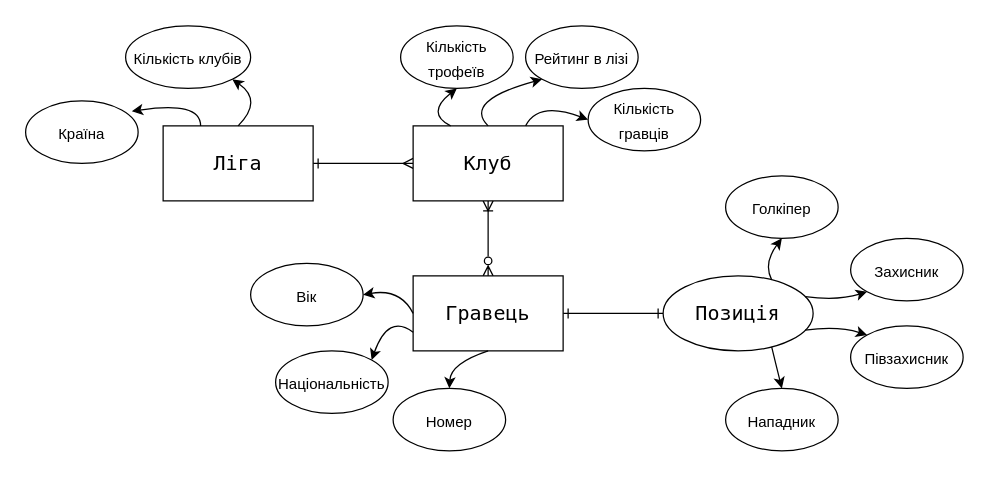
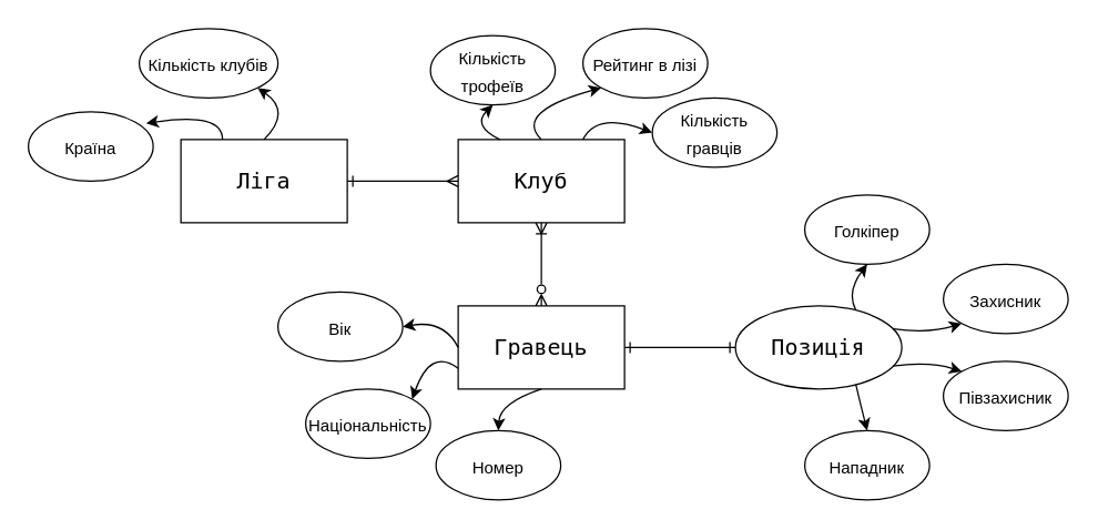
  <mxCell id="0" />
  <mxCell id="1" parent="0" />
  <mxCell id="2" style="edgeStyle=orthogonalEdgeStyle;rounded=0;orthogonalLoop=1;jettySize=auto;html=1;exitX=1;exitY=0.5;exitDx=0;exitDy=0;entryX=0;entryY=0.5;entryDx=0;entryDy=0;fontSize=12;strokeColor=default;endArrow=ERmany;endFill=0;startArrow=ERone;startFill=0;" parent="1" source="3" target="5" edge="1"><mxGeometry relative="1" as="geometry" /></mxCell>
  <mxCell id="3" value="&lt;pre style=&quot;&quot;&gt;&lt;font style=&quot;font-size: 16px;&quot;&gt;Ліга&lt;/font&gt;&lt;/pre&gt;" style="rounded=0;whiteSpace=wrap;html=1;" parent="1" vertex="1"><mxGeometry x="130" y="100" width="120" height="60" as="geometry" /></mxCell>
  <mxCell id="4" style="edgeStyle=orthogonalEdgeStyle;rounded=0;orthogonalLoop=1;jettySize=auto;html=1;exitX=0.5;exitY=1;exitDx=0;exitDy=0;entryX=0.5;entryY=0;entryDx=0;entryDy=0;fontSize=12;startArrow=ERoneToMany;startFill=0;endArrow=ERzeroToMany;endFill=0;" parent="1" source="5" target="7" edge="1"><mxGeometry relative="1" as="geometry" /></mxCell>
  <mxCell id="5" value="&lt;pre style=&quot;&quot;&gt;&lt;font style=&quot;font-size: 16px;&quot;&gt;Клуб&lt;/font&gt;&lt;/pre&gt;" style="rounded=0;whiteSpace=wrap;html=1;" parent="1" vertex="1"><mxGeometry x="330" y="100" width="120" height="60" as="geometry" /></mxCell>
  <mxCell id="6" style="edgeStyle=orthogonalEdgeStyle;rounded=0;orthogonalLoop=1;jettySize=auto;html=1;exitX=1;exitY=0.5;exitDx=0;exitDy=0;entryX=0;entryY=0.5;entryDx=0;entryDy=0;fontSize=12;startArrow=ERone;startFill=0;endArrow=ERone;endFill=0;" parent="1" source="7" target="8" edge="1"><mxGeometry relative="1" as="geometry" /></mxCell>
  <mxCell id="7" value="&lt;pre style=&quot;&quot;&gt;&lt;font style=&quot;font-size: 16px;&quot;&gt;Гравець&lt;/font&gt;&lt;/pre&gt;" style="rounded=0;whiteSpace=wrap;html=1;" parent="1" vertex="1"><mxGeometry x="330" y="220" width="120" height="60" as="geometry" /></mxCell>
  <mxCell id="8" value="&lt;pre style=&quot;&quot;&gt;&lt;font style=&quot;font-size: 16px;&quot;&gt;Позиція&lt;/font&gt;&lt;/pre&gt;" style="ellipse;whiteSpace=wrap;html=1;" parent="1" vertex="1"><mxGeometry x="530" y="220" width="120" height="60" as="geometry" /></mxCell>
  <mxCell id="9" value="&lt;font style=&quot;font-size: 12px;&quot;&gt;Рейтинг в лізі&lt;/font&gt;" style="ellipse;whiteSpace=wrap;html=1;fontSize=16;" parent="1" vertex="1"><mxGeometry x="420" y="20" width="90" height="50" as="geometry" /></mxCell>
  <mxCell id="10" value="&lt;font style=&quot;font-size: 12px;&quot;&gt;Кількість клубів&lt;/font&gt;" style="ellipse;whiteSpace=wrap;html=1;fontSize=16;" parent="1" vertex="1"><mxGeometry x="100" y="20" width="100" height="50" as="geometry" /></mxCell>
  <mxCell id="11" value="&lt;font style=&quot;font-size: 12px;&quot;&gt;Вік&lt;/font&gt;" style="ellipse;whiteSpace=wrap;html=1;fontSize=16;" parent="1" vertex="1"><mxGeometry x="200" y="210" width="90" height="50" as="geometry" /></mxCell>
  <mxCell id="12" value="&lt;span style=&quot;font-size: 12px;&quot;&gt;Національність&lt;/span&gt;" style="ellipse;whiteSpace=wrap;html=1;fontSize=16;" parent="1" vertex="1"><mxGeometry x="220" y="280" width="90" height="50" as="geometry" /></mxCell>
  <mxCell id="13" value="&lt;font style=&quot;font-size: 12px;&quot;&gt;Країна&lt;/font&gt;" style="ellipse;whiteSpace=wrap;html=1;fontSize=16;" parent="1" vertex="1"><mxGeometry x="20" y="80" width="90" height="50" as="geometry" /></mxCell>
  <mxCell id="14" value="&lt;span style=&quot;font-size: 12px;&quot;&gt;Номер&lt;/span&gt;" style="ellipse;whiteSpace=wrap;html=1;fontSize=16;" parent="1" vertex="1"><mxGeometry x="314" y="310" width="90" height="50" as="geometry" /></mxCell>
- <mxCell id="15" value="&lt;font style=&quot;font-size: 12px;&quot;&gt;Кількість трофеїв&lt;/font&gt;" style="ellipse;whiteSpace=wrap;html=1;fontSize=16;" parent="1" vertex="1"><mxGeometry x="320" y="20" width="90" height="50" as="geometry" /></mxCell>
+ <mxCell id="15" value="&lt;font style=&quot;font-size: 12px;&quot;&gt;Кількість трофеїв&lt;/font&gt;" style="ellipse;whiteSpace=wrap;html=1;fontSize=16;" parent="1" vertex="1"><mxGeometry x="310" y="25" width="90" height="50" as="geometry" /></mxCell>
  <mxCell id="16" value="&lt;font style=&quot;font-size: 12px;&quot;&gt;Кількість гравців&lt;/font&gt;" style="ellipse;whiteSpace=wrap;html=1;fontSize=16;" parent="1" vertex="1"><mxGeometry x="470" y="70" width="90" height="50" as="geometry" /></mxCell>
  <mxCell id="17" value="" style="curved=1;endArrow=classic;html=1;rounded=0;fontSize=12;entryX=1;entryY=0.5;entryDx=0;entryDy=0;exitX=0;exitY=0.5;exitDx=0;exitDy=0;" parent="1" source="7" target="11" edge="1"><mxGeometry width="50" height="50" relative="1" as="geometry"><mxPoint x="380" y="290" as="sourcePoint" /><mxPoint x="430" y="240" as="targetPoint" /><Array as="points"><mxPoint x="320" y="230" /></Array></mxGeometry></mxCell>
  <mxCell id="18" value="" style="curved=1;endArrow=classic;html=1;rounded=0;fontSize=12;exitX=0;exitY=0.75;exitDx=0;exitDy=0;entryX=1;entryY=0;entryDx=0;entryDy=0;" parent="1" source="7" target="12" edge="1"><mxGeometry width="50" height="50" relative="1" as="geometry"><mxPoint x="490" y="405" as="sourcePoint" /><mxPoint x="180" y="390" as="targetPoint" /><Array as="points"><mxPoint x="310" y="250" /></Array></mxGeometry></mxCell>
  <mxCell id="19" value="" style="curved=1;endArrow=classic;html=1;rounded=0;fontSize=12;exitX=0.5;exitY=1;exitDx=0;exitDy=0;entryX=0.5;entryY=0;entryDx=0;entryDy=0;" parent="1" source="7" target="14" edge="1"><mxGeometry width="50" height="50" relative="1" as="geometry"><mxPoint x="340" y="275" as="sourcePoint" /><mxPoint x="296.82" y="277.322" as="targetPoint" /><Array as="points"><mxPoint x="360" y="290" /></Array></mxGeometry></mxCell>
  <mxCell id="20" value="" style="curved=1;endArrow=classic;html=1;rounded=0;fontSize=12;entryX=1;entryY=1;entryDx=0;entryDy=0;exitX=0.5;exitY=0;exitDx=0;exitDy=0;" parent="1" source="3" target="10" edge="1"><mxGeometry width="50" height="50" relative="1" as="geometry"><mxPoint x="340" y="260" as="sourcePoint" /><mxPoint x="310" y="235" as="targetPoint" /><Array as="points"><mxPoint x="210" y="80" /></Array></mxGeometry></mxCell>
  <mxCell id="21" value="" style="curved=1;endArrow=classic;html=1;rounded=0;fontSize=12;entryX=0.944;entryY=0.167;entryDx=0;entryDy=0;exitX=0.25;exitY=0;exitDx=0;exitDy=0;entryPerimeter=0;" parent="1" source="3" target="13" edge="1"><mxGeometry width="50" height="50" relative="1" as="geometry"><mxPoint x="200" y="110" as="sourcePoint" /><mxPoint x="195.355" y="72.678" as="targetPoint" /><Array as="points"><mxPoint x="160" y="80" /></Array></mxGeometry></mxCell>
  <mxCell id="22" value="" style="curved=1;endArrow=classic;html=1;rounded=0;fontSize=12;entryX=0.5;entryY=1;entryDx=0;entryDy=0;exitX=0.25;exitY=0;exitDx=0;exitDy=0;" parent="1" source="5" target="15" edge="1"><mxGeometry width="50" height="50" relative="1" as="geometry"><mxPoint x="200" y="110" as="sourcePoint" /><mxPoint x="195.355" y="72.678" as="targetPoint" /><Array as="points"><mxPoint x="340" y="90" /></Array></mxGeometry></mxCell>
  <mxCell id="23" value="" style="curved=1;endArrow=classic;html=1;rounded=0;fontSize=12;entryX=0;entryY=1;entryDx=0;entryDy=0;exitX=0.5;exitY=0;exitDx=0;exitDy=0;" parent="1" source="5" target="9" edge="1"><mxGeometry width="50" height="50" relative="1" as="geometry"><mxPoint x="370" y="110" as="sourcePoint" /><mxPoint x="375" y="80" as="targetPoint" /><Array as="points"><mxPoint x="370" y="80" /></Array></mxGeometry></mxCell>
  <mxCell id="24" value="" style="curved=1;endArrow=classic;html=1;rounded=0;fontSize=12;entryX=0;entryY=0.5;entryDx=0;entryDy=0;exitX=0.75;exitY=0;exitDx=0;exitDy=0;" parent="1" source="5" target="16" edge="1"><mxGeometry width="50" height="50" relative="1" as="geometry"><mxPoint x="400" y="110" as="sourcePoint" /><mxPoint x="443.18" y="72.678" as="targetPoint" /><Array as="points"><mxPoint x="430" y="80" /></Array></mxGeometry></mxCell>
  <mxCell id="25" value="&lt;span style=&quot;font-size: 12px;&quot;&gt;Голкіпер&lt;/span&gt;" style="ellipse;whiteSpace=wrap;html=1;fontSize=16;" parent="1" vertex="1"><mxGeometry x="580" y="140" width="90" height="50" as="geometry" /></mxCell>
  <mxCell id="26" value="&lt;span style=&quot;font-size: 12px;&quot;&gt;Захисник&lt;/span&gt;" style="ellipse;whiteSpace=wrap;html=1;fontSize=16;" parent="1" vertex="1"><mxGeometry x="680" y="190" width="90" height="50" as="geometry" /></mxCell>
  <mxCell id="27" value="&lt;span style=&quot;font-size: 12px;&quot;&gt;Півзахисник&lt;/span&gt;" style="ellipse;whiteSpace=wrap;html=1;fontSize=16;" parent="1" vertex="1"><mxGeometry x="680" y="260" width="90" height="50" as="geometry" /></mxCell>
  <mxCell id="28" value="&lt;span style=&quot;font-size: 12px;&quot;&gt;Нападник&lt;/span&gt;" style="ellipse;whiteSpace=wrap;html=1;fontSize=16;" parent="1" vertex="1"><mxGeometry x="580" y="310" width="90" height="50" as="geometry" /></mxCell>
  <mxCell id="29" value="" style="curved=1;endArrow=classic;html=1;rounded=0;exitX=0.75;exitY=0;exitDx=0;exitDy=0;entryX=0.5;entryY=1;entryDx=0;entryDy=0;" parent="1" source="8" target="25" edge="1"><mxGeometry width="50" height="50" relative="1" as="geometry"><mxPoint x="530" y="350" as="sourcePoint" /><mxPoint x="580" y="300" as="targetPoint" /><Array as="points"><mxPoint x="610" y="210" /></Array></mxGeometry></mxCell>
  <mxCell id="30" value="" style="curved=1;endArrow=classic;html=1;rounded=0;exitX=0.75;exitY=1;exitDx=0;exitDy=0;entryX=0.5;entryY=0;entryDx=0;entryDy=0;" parent="1" source="8" target="28" edge="1"><mxGeometry width="50" height="50" relative="1" as="geometry"><mxPoint x="600" y="230" as="sourcePoint" /><mxPoint x="635" y="200" as="targetPoint" /><Array as="points"><mxPoint x="620" y="290" /></Array></mxGeometry></mxCell>
  <mxCell id="31" value="" style="curved=1;endArrow=classic;html=1;rounded=0;exitX=1;exitY=0.75;exitDx=0;exitDy=0;entryX=0;entryY=0;entryDx=0;entryDy=0;" parent="1" source="8" target="27" edge="1"><mxGeometry width="50" height="50" relative="1" as="geometry"><mxPoint x="600" y="290" as="sourcePoint" /><mxPoint x="635" y="320" as="targetPoint" /><Array as="points"><mxPoint x="670" y="260" /></Array></mxGeometry></mxCell>
  <mxCell id="32" value="" style="curved=1;endArrow=classic;html=1;rounded=0;exitX=1;exitY=0.25;exitDx=0;exitDy=0;entryX=0;entryY=1;entryDx=0;entryDy=0;" parent="1" source="8" target="26" edge="1"><mxGeometry width="50" height="50" relative="1" as="geometry"><mxPoint x="660" y="275" as="sourcePoint" /><mxPoint x="703.18" y="277.322" as="targetPoint" /><Array as="points"><mxPoint x="670" y="240" /></Array></mxGeometry></mxCell>
